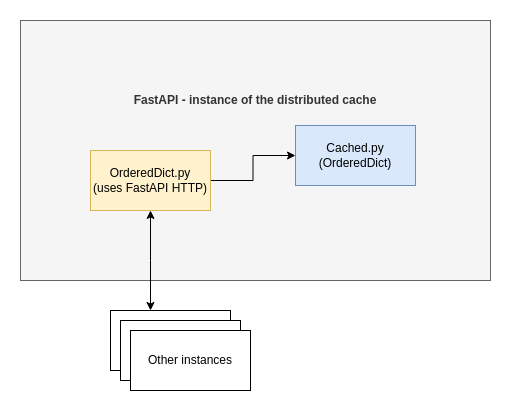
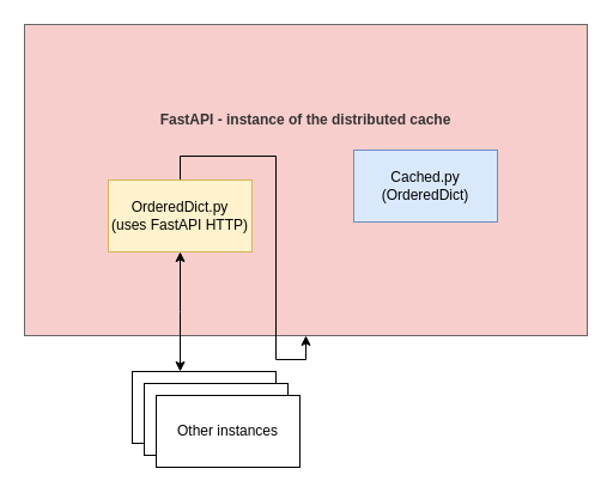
  <mxCell id="0" />
  <mxCell id="1" parent="0" />
- <mxCell id="2" value="&lt;b&gt;FastAPI - instance of the distributed cache&lt;/b&gt;&lt;br&gt;&lt;br&gt;&lt;br&gt;&lt;br&gt;&lt;br&gt;&lt;br&gt;&lt;br&gt;&lt;br&gt;" style="rounded=0;whiteSpace=wrap;html=1;fillColor=#f5f5f5;strokeColor=#666666;fontColor=#333333;" vertex="1" parent="1"><mxGeometry x="20" y="20" width="470" height="260" as="geometry" /></mxCell>
+ <mxCell id="2" value="&lt;b&gt;FastAPI - instance of the distributed cache&lt;/b&gt;&lt;br&gt;&lt;br&gt;&lt;br&gt;&lt;br&gt;&lt;br&gt;&lt;br&gt;&lt;br&gt;&lt;br&gt;" style="rounded=0;whiteSpace=wrap;html=1;fillColor=#f8cecc;strokeColor=#666666;fontColor=#333333;" vertex="1" parent="1"><mxGeometry x="20" y="20" width="470" height="260" as="geometry" /></mxCell>
  <mxCell id="3" value="Cached.py&lt;br&gt;(OrderedDict)" style="rounded=0;whiteSpace=wrap;html=1;fillColor=#dae8fc;strokeColor=#6c8ebf;" vertex="1" parent="1"><mxGeometry x="295" y="125" width="120" height="60" as="geometry" /></mxCell>
- <mxCell id="4" style="edgeStyle=orthogonalEdgeStyle;rounded=0;orthogonalLoop=1;jettySize=auto;html=1;entryX=0;entryY=0.5;entryDx=0;entryDy=0;" edge="1" parent="1" source="6" target="3"><mxGeometry relative="1" as="geometry" /></mxCell>
+ <mxCell id="4" style="edgeStyle=orthogonalEdgeStyle;rounded=0;orthogonalLoop=1;jettySize=auto;html=1;" edge="1" parent="1" source="6" target="2"><mxGeometry relative="1" as="geometry" /></mxCell>
  <mxCell id="5" style="edgeStyle=orthogonalEdgeStyle;rounded=0;orthogonalLoop=1;jettySize=auto;html=1;startArrow=classic;startFill=1;" edge="1" parent="1" source="6"><mxGeometry relative="1" as="geometry"><mxPoint x="150" y="310" as="targetPoint" /></mxGeometry></mxCell>
  <mxCell id="6" value="OrderedDict.py&lt;br&gt;(uses FastAPI HTTP)" style="rounded=0;whiteSpace=wrap;html=1;fillColor=#fff2cc;strokeColor=#d6b656;" vertex="1" parent="1"><mxGeometry x="90" y="150" width="120" height="60" as="geometry" /></mxCell>
  <mxCell id="7" value="Other instances" style="rounded=0;whiteSpace=wrap;html=1;" vertex="1" parent="1"><mxGeometry x="110" y="310" width="120" height="60" as="geometry" /></mxCell>
  <mxCell id="8" value="Other instances" style="rounded=0;whiteSpace=wrap;html=1;" vertex="1" parent="1"><mxGeometry x="120" y="320" width="120" height="60" as="geometry" /></mxCell>
  <mxCell id="9" value="Other instances" style="rounded=0;whiteSpace=wrap;html=1;" vertex="1" parent="1"><mxGeometry x="130" y="330" width="120" height="60" as="geometry" /></mxCell>
